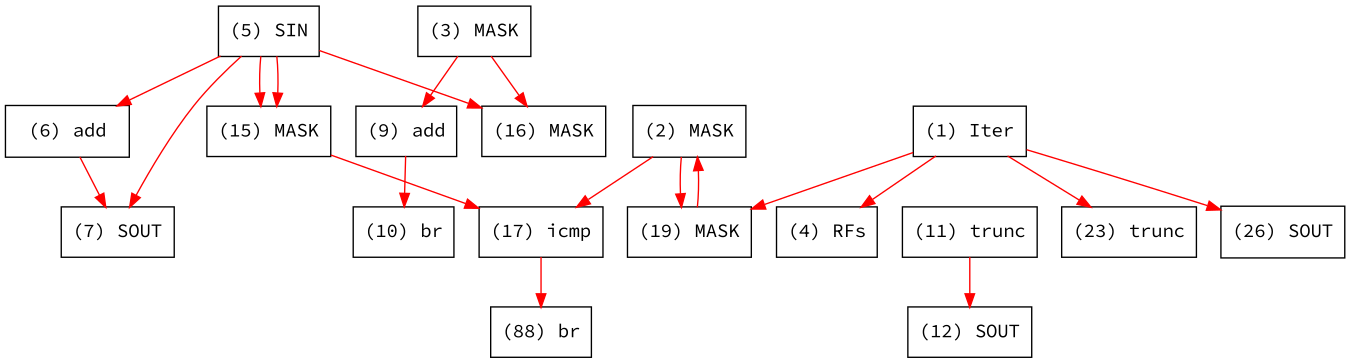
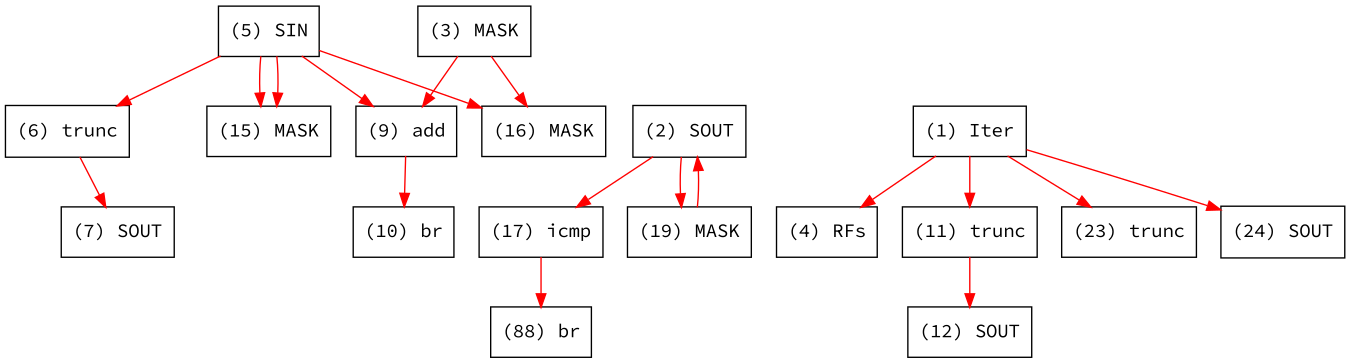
  digraph {
    fontname="Source Code Pro"
    node [fontname="Source Code Pro" shape=record]
    edge [color=red fontname="Source Code Pro"]
-   n1 [label="(6) add"]
+   n1 [label="(6) trunc"]
    n2 [label="(7) SOUT"]
    n3 [label="(1) Iter"]
    n4 [label="(4) RFs"]
    n5 [label="(11) trunc"]
    n6 [label="(23) trunc"]
-   n7 [label="(26) SOUT"]
+   n7 [label="(24) SOUT"]
    n8 [label="(12) SOUT"]
-   n9 [label="(2) MASK"]
+   n9 [label="(2) SOUT"]
    n10 [label="(17) icmp"]
    n11 [label="(19) MASK"]
    n12 [label="(88) br"]
    n13 [label="(3) MASK"]
    n14 [label="(9) add"]
    n15 [label="(16) MASK"]
    n16 [label="(10) br"]
    n17 [label="(5) SIN"]
    n18 [label="(15) MASK"]
    n1 -> n2
    n3 -> n4
-   n3 -> n11
+   n3 -> n5
    n3 -> n6
    n3 -> n7
    n5 -> n8
    n9 -> n10
    n9 -> n11
    n10 -> n12
    n11 -> n9
    n13 -> n14
    n13 -> n15
    n14 -> n16
    n17 -> n1
-   n17 -> n2
+   n17 -> n14
    n17 -> n15
    n17 -> n18
    n17 -> n18
-   n18 -> n10
  }
